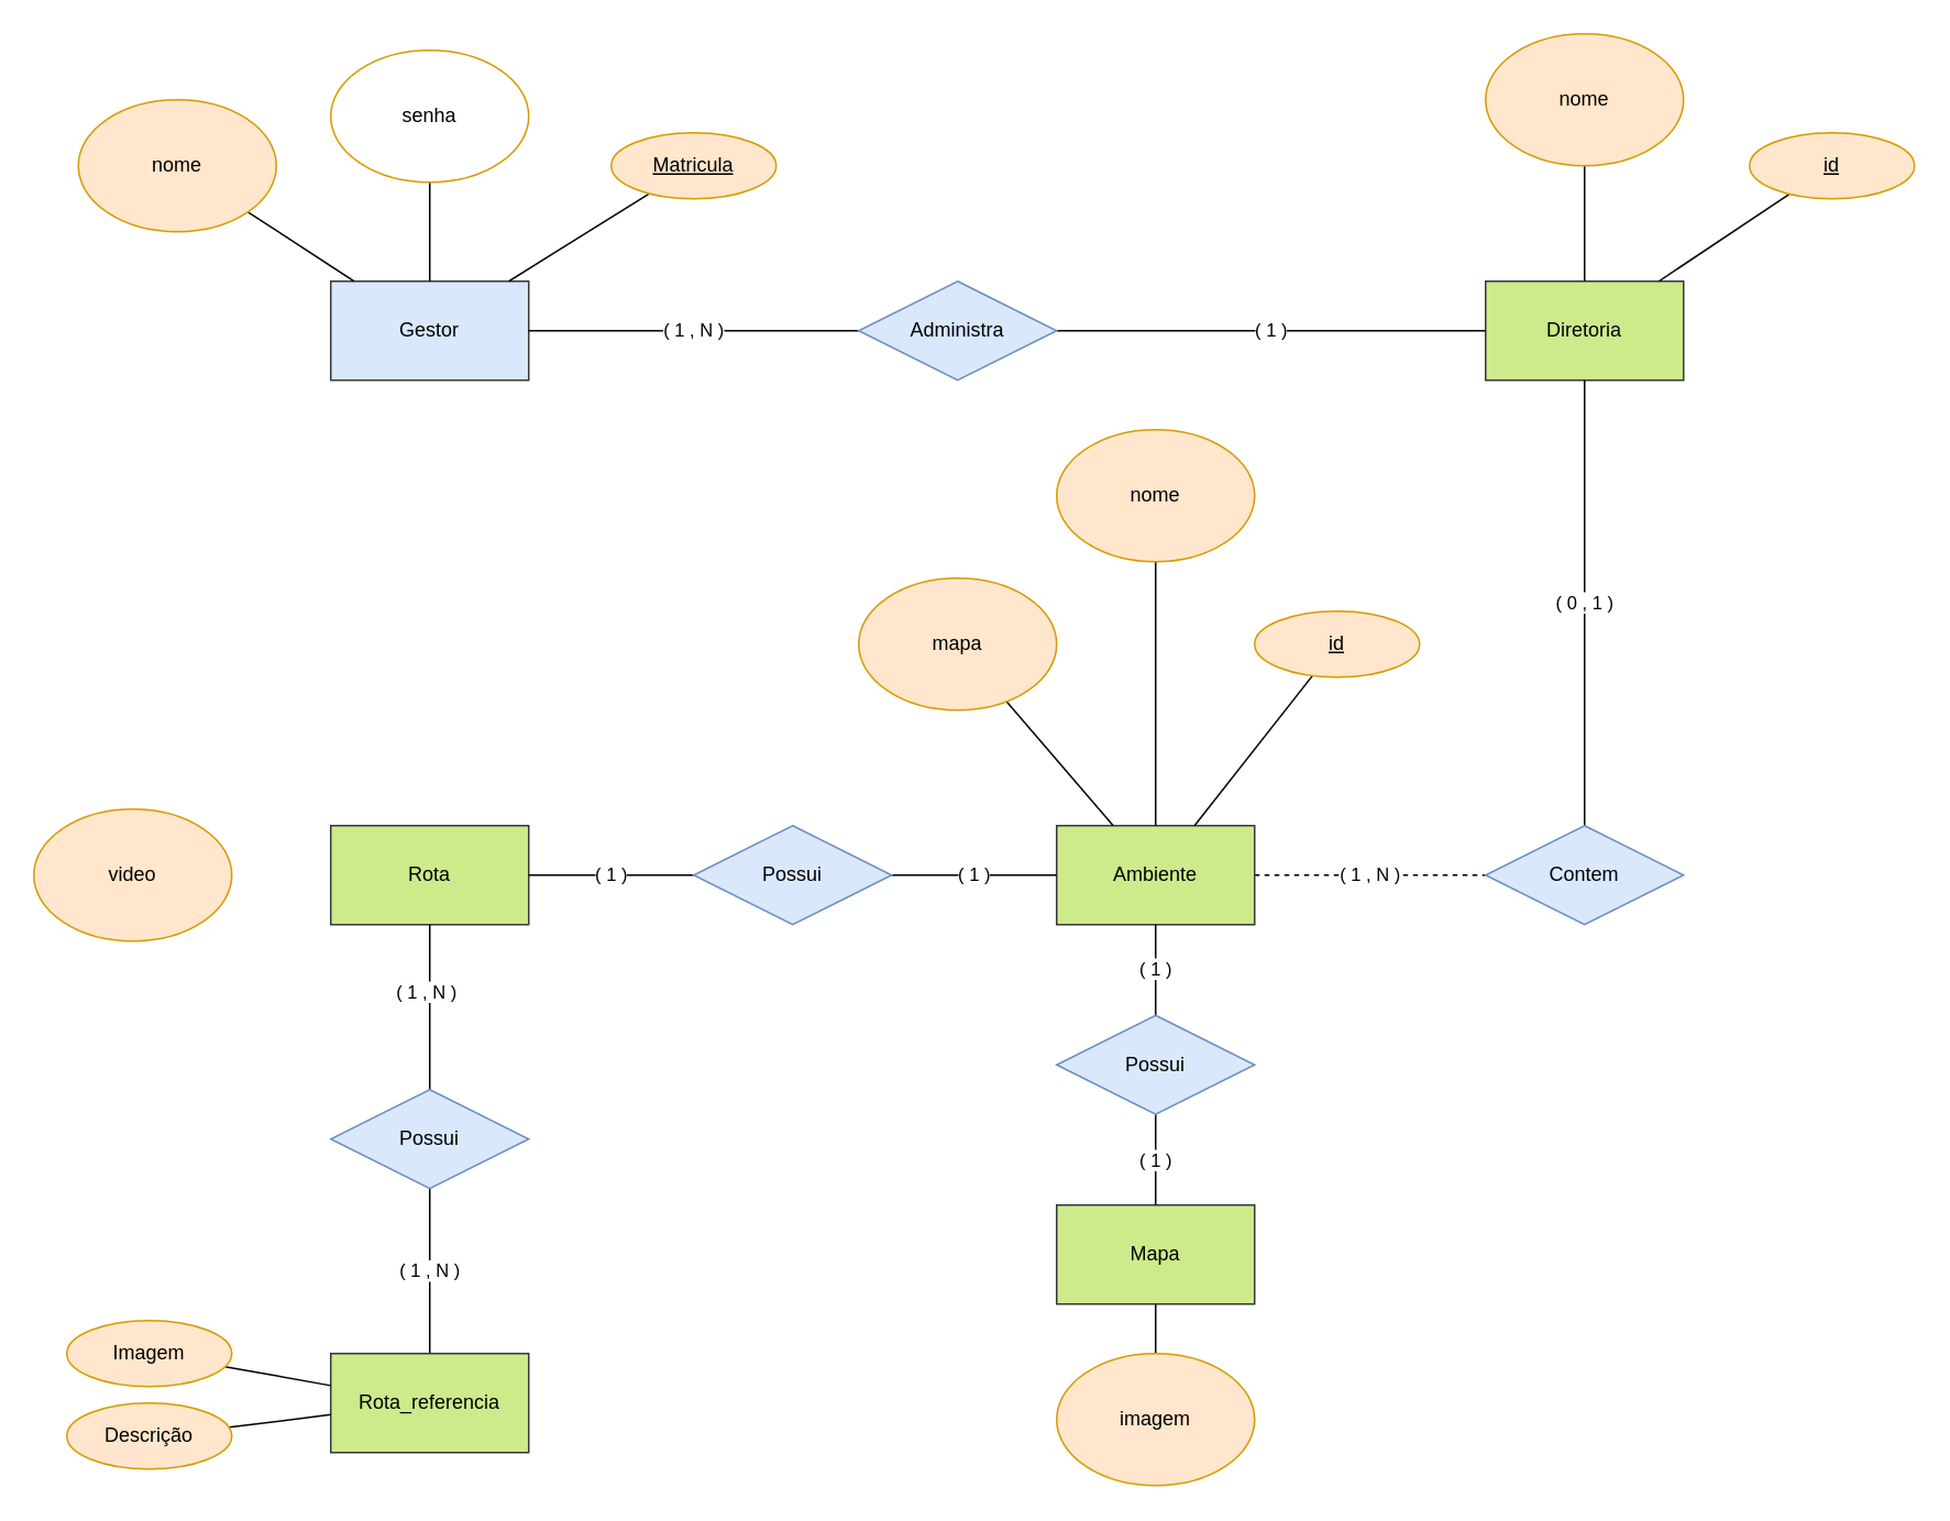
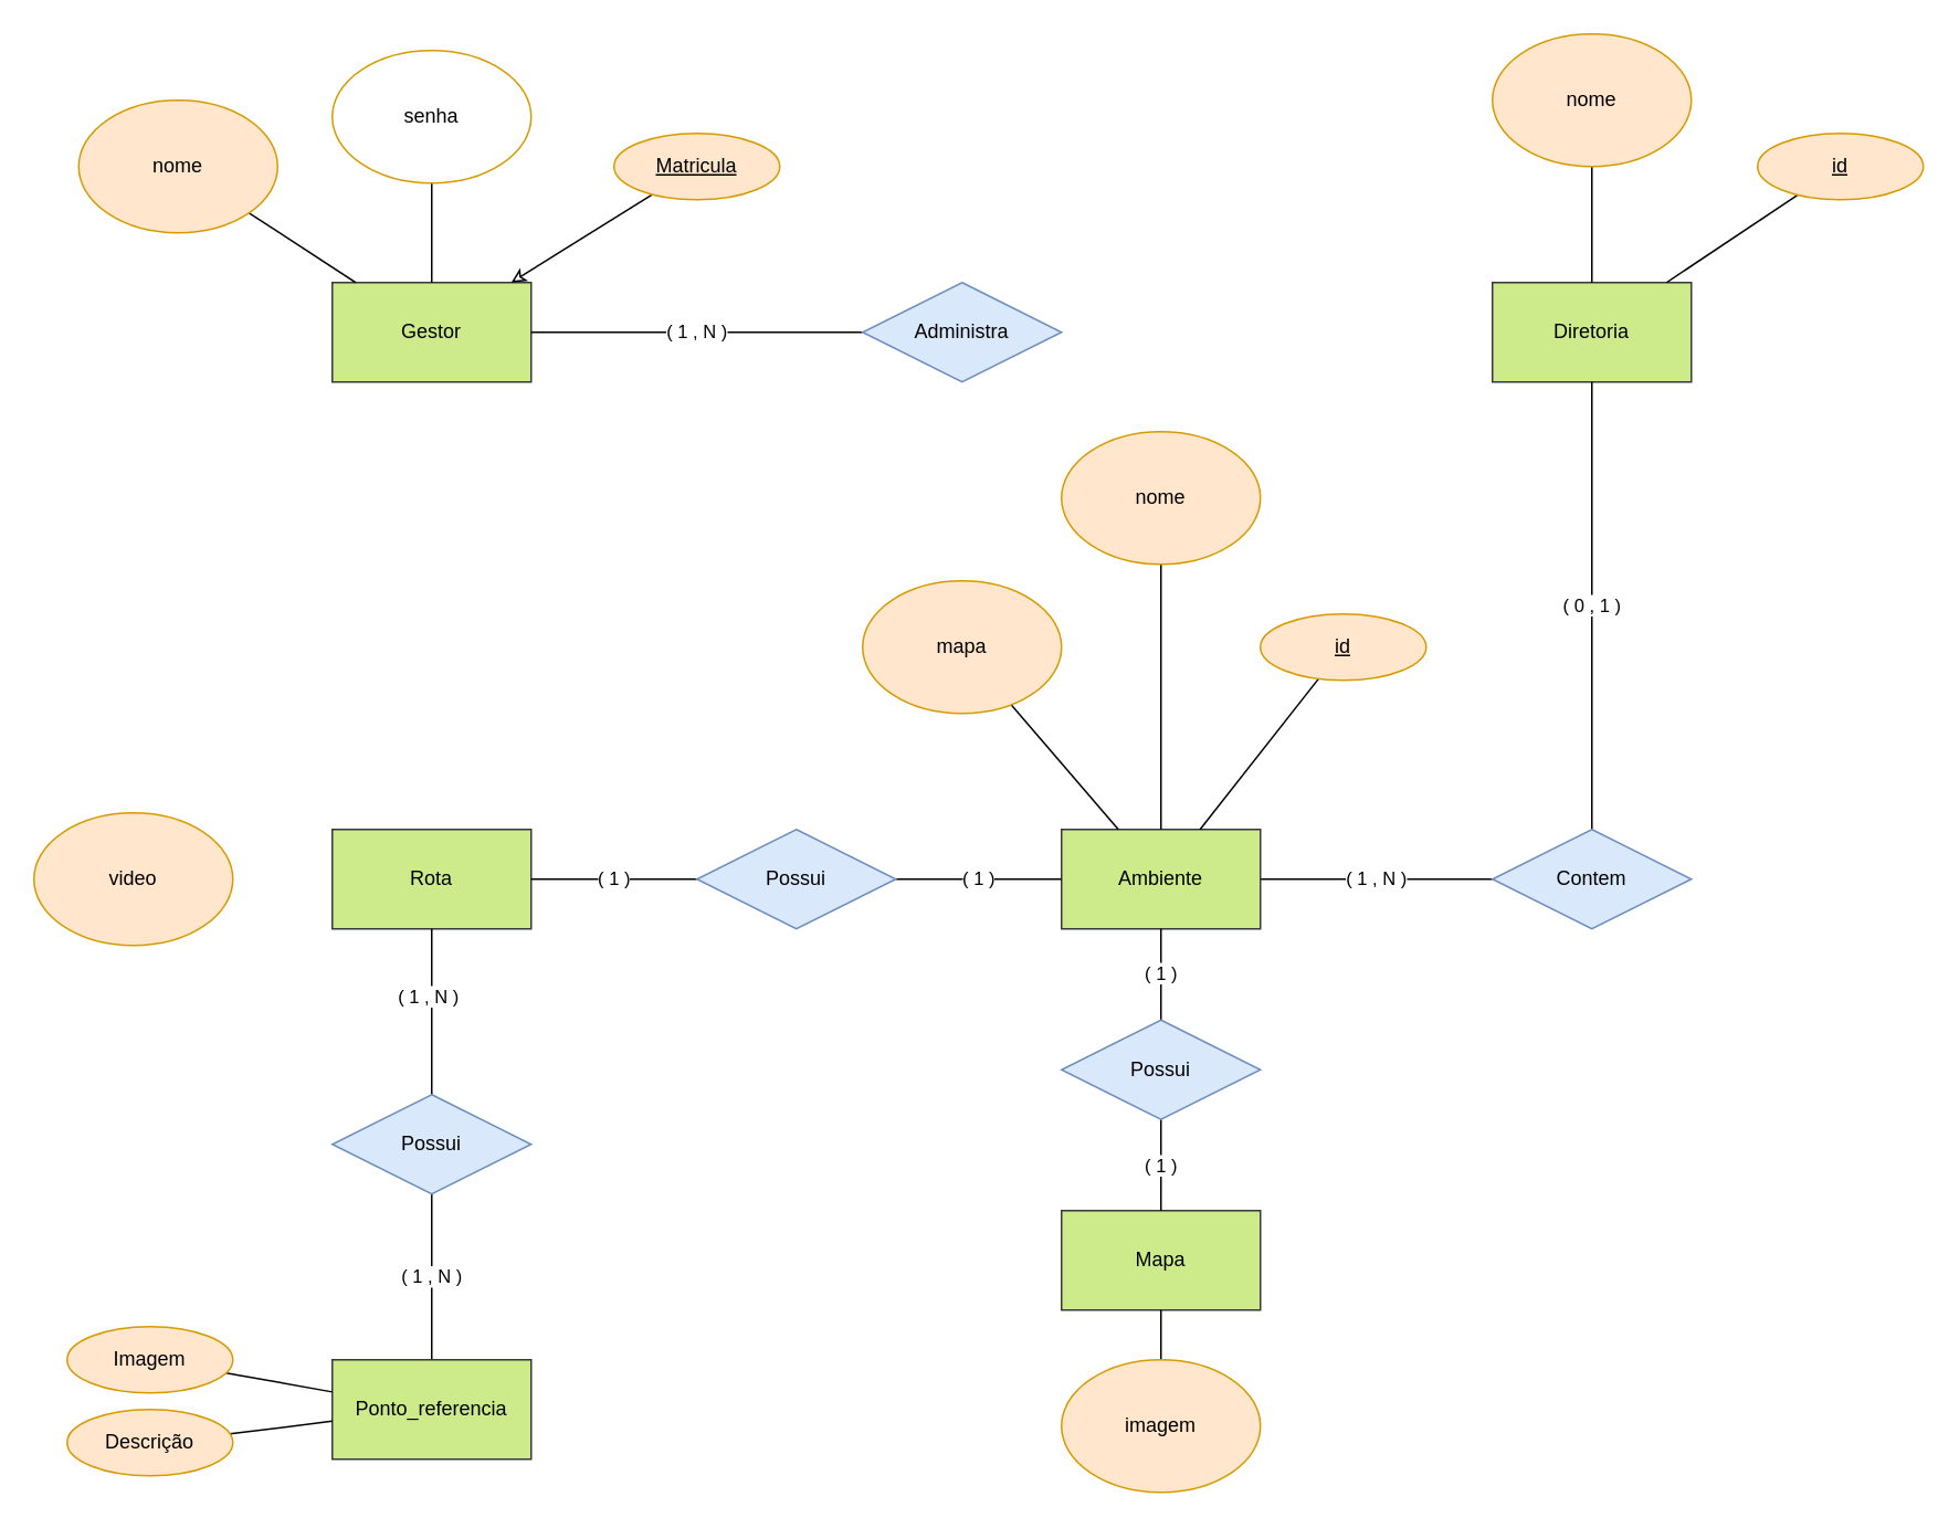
  <mxCell id="0" />
  <mxCell id="1" parent="0" />
- <mxCell id="2" value="( 1 , N )" style="edgeStyle=none;rounded=0;orthogonalLoop=1;jettySize=auto;html=1;endArrow=none;endFill=0;dashed=1;" parent="1" source="3" target="26" edge="1"><mxGeometry relative="1" as="geometry" /></mxCell>
+ <mxCell id="2" value="( 1 , N )" style="edgeStyle=none;rounded=0;orthogonalLoop=1;jettySize=auto;html=1;endArrow=none;endFill=0;" parent="1" source="3" target="26" edge="1"><mxGeometry relative="1" as="geometry" /></mxCell>
  <mxCell id="3" value="Ambiente" style="rounded=0;whiteSpace=wrap;html=1;fillColor=#cdeb8b;strokeColor=#36393d;" parent="1" vertex="1"><mxGeometry x="640" y="500" width="120" height="60" as="geometry" /></mxCell>
  <mxCell id="4" value="Mapa" style="rounded=0;whiteSpace=wrap;html=1;fillColor=#cdeb8b;strokeColor=#36393d;" parent="1" vertex="1"><mxGeometry x="640" y="730" width="120" height="60" as="geometry" /></mxCell>
  <mxCell id="5" value="Rota" style="rounded=0;whiteSpace=wrap;html=1;fillColor=#cdeb8b;strokeColor=#36393d;" parent="1" vertex="1"><mxGeometry x="200" y="500" width="120" height="60" as="geometry" /></mxCell>
  <mxCell id="6" value="Diretoria" style="rounded=0;whiteSpace=wrap;html=1;fillColor=#cdeb8b;strokeColor=#36393d;" parent="1" vertex="1"><mxGeometry x="900" y="170" width="120" height="60" as="geometry" /></mxCell>
- <mxCell id="7" value="Gestor" style="rounded=0;whiteSpace=wrap;html=1;fillColor=#dae8fc;strokeColor=#36393d;" parent="1" vertex="1"><mxGeometry x="200" y="170" width="120" height="60" as="geometry" /></mxCell>
+ <mxCell id="7" value="Gestor" style="rounded=0;whiteSpace=wrap;html=1;fillColor=#cdeb8b;strokeColor=#36393d;" parent="1" vertex="1"><mxGeometry x="200" y="170" width="120" height="60" as="geometry" /></mxCell>
  <mxCell id="8" style="edgeStyle=none;rounded=0;orthogonalLoop=1;jettySize=auto;html=1;endArrow=none;endFill=0;" parent="1" source="9" target="4" edge="1"><mxGeometry relative="1" as="geometry" /></mxCell>
  <mxCell id="9" value="imagem" style="ellipse;whiteSpace=wrap;html=1;fillColor=#ffe6cc;strokeColor=#d79b00;" parent="1" vertex="1"><mxGeometry x="640" y="820" width="120" height="80" as="geometry" /></mxCell>
  <mxCell id="10" value="video" style="ellipse;whiteSpace=wrap;html=1;fillColor=#ffe6cc;strokeColor=#d79b00;" parent="1" vertex="1"><mxGeometry x="20" y="490" width="120" height="80" as="geometry" /></mxCell>
  <mxCell id="11" style="edgeStyle=none;rounded=0;orthogonalLoop=1;jettySize=auto;html=1;endArrow=none;endFill=0;" parent="1" source="12" target="7" edge="1"><mxGeometry relative="1" as="geometry" /></mxCell>
  <mxCell id="12" value="nome" style="ellipse;whiteSpace=wrap;html=1;fillColor=#ffe6cc;strokeColor=#d79b00;" parent="1" vertex="1"><mxGeometry x="47" y="60" width="120" height="80" as="geometry" /></mxCell>
  <mxCell id="13" style="edgeStyle=none;rounded=0;orthogonalLoop=1;jettySize=auto;html=1;endArrow=none;endFill=0;" parent="1" source="14" target="7" edge="1"><mxGeometry relative="1" as="geometry" /></mxCell>
  <mxCell id="14" value="senha" style="ellipse;whiteSpace=wrap;html=1;fillColor=#ffffff;strokeColor=#d79b00;" parent="1" vertex="1"><mxGeometry x="200" y="30" width="120" height="80" as="geometry" /></mxCell>
  <mxCell id="15" style="edgeStyle=none;rounded=0;orthogonalLoop=1;jettySize=auto;html=1;endArrow=none;endFill=0;" parent="1" source="16" target="3" edge="1"><mxGeometry relative="1" as="geometry" /></mxCell>
  <mxCell id="16" value="nome" style="ellipse;whiteSpace=wrap;html=1;fillColor=#ffe6cc;strokeColor=#d79b00;" parent="1" vertex="1"><mxGeometry x="640" y="260" width="120" height="80" as="geometry" /></mxCell>
  <mxCell id="17" style="edgeStyle=none;rounded=0;orthogonalLoop=1;jettySize=auto;html=1;endArrow=none;endFill=0;" parent="1" source="18" target="3" edge="1"><mxGeometry relative="1" as="geometry" /></mxCell>
  <mxCell id="18" value="mapa" style="ellipse;whiteSpace=wrap;html=1;fillColor=#ffe6cc;strokeColor=#d79b00;" parent="1" vertex="1"><mxGeometry x="520" y="350" width="120" height="80" as="geometry" /></mxCell>
  <mxCell id="19" style="edgeStyle=none;rounded=0;orthogonalLoop=1;jettySize=auto;html=1;endArrow=none;endFill=0;" parent="1" source="20" target="6" edge="1"><mxGeometry relative="1" as="geometry" /></mxCell>
  <mxCell id="20" value="nome" style="ellipse;whiteSpace=wrap;html=1;fillColor=#ffe6cc;strokeColor=#d79b00;" parent="1" vertex="1"><mxGeometry x="900" y="20" width="120" height="80" as="geometry" /></mxCell>
  <mxCell id="21" style="edgeStyle=none;rounded=0;orthogonalLoop=1;jettySize=auto;html=1;endArrow=none;endFill=0;" parent="1" source="22" target="6" edge="1"><mxGeometry relative="1" as="geometry" /></mxCell>
  <mxCell id="22" value="id" style="ellipse;whiteSpace=wrap;html=1;align=center;fontStyle=4;fillColor=#ffe6cc;strokeColor=#d79b00;" parent="1" vertex="1"><mxGeometry x="1060" y="80" width="100" height="40" as="geometry" /></mxCell>
  <mxCell id="23" style="edgeStyle=none;rounded=0;orthogonalLoop=1;jettySize=auto;html=1;endArrow=none;endFill=0;" parent="1" source="24" target="3" edge="1"><mxGeometry relative="1" as="geometry" /></mxCell>
  <mxCell id="24" value="id" style="ellipse;whiteSpace=wrap;html=1;align=center;fontStyle=4;fillColor=#ffe6cc;strokeColor=#d79b00;" parent="1" vertex="1"><mxGeometry x="760" y="370" width="100" height="40" as="geometry" /></mxCell>
  <mxCell id="25" value="( 0 , 1 )" style="edgeStyle=none;rounded=0;orthogonalLoop=1;jettySize=auto;html=1;endArrow=none;endFill=0;" parent="1" source="26" target="6" edge="1"><mxGeometry relative="1" as="geometry" /></mxCell>
  <mxCell id="26" value="Contem" style="shape=rhombus;perimeter=rhombusPerimeter;whiteSpace=wrap;html=1;align=center;fillColor=#dae8fc;strokeColor=#6c8ebf;" parent="1" vertex="1"><mxGeometry x="900" y="500" width="120" height="60" as="geometry" /></mxCell>
  <mxCell id="27" value="( 1 )" style="edgeStyle=none;rounded=0;orthogonalLoop=1;jettySize=auto;html=1;endArrow=none;endFill=0;" parent="1" source="29" target="3" edge="1"><mxGeometry relative="1" as="geometry" /></mxCell>
  <mxCell id="28" value="( 1 )" style="edgeStyle=none;rounded=0;orthogonalLoop=1;jettySize=auto;html=1;endArrow=none;endFill=0;" parent="1" source="29" target="5" edge="1"><mxGeometry relative="1" as="geometry" /></mxCell>
  <mxCell id="29" value="Possui" style="shape=rhombus;perimeter=rhombusPerimeter;whiteSpace=wrap;html=1;align=center;fillColor=#dae8fc;strokeColor=#6c8ebf;" parent="1" vertex="1"><mxGeometry x="420" y="500" width="120" height="60" as="geometry" /></mxCell>
  <mxCell id="30" value="( 1 , N )" style="edgeStyle=none;rounded=0;orthogonalLoop=1;jettySize=auto;html=1;endArrow=none;endFill=0;" parent="1" source="32" target="7" edge="1"><mxGeometry relative="1" as="geometry" /></mxCell>
- <mxCell id="31" value="( 1 )" style="edgeStyle=none;rounded=0;orthogonalLoop=1;jettySize=auto;html=1;endArrow=none;endFill=0;" parent="1" source="32" target="6" edge="1"><mxGeometry relative="1" as="geometry" /></mxCell>
  <mxCell id="32" value="Administra" style="shape=rhombus;perimeter=rhombusPerimeter;whiteSpace=wrap;html=1;align=center;fillColor=#dae8fc;strokeColor=#6c8ebf;" parent="1" vertex="1"><mxGeometry x="520" y="170" width="120" height="60" as="geometry" /></mxCell>
  <mxCell id="33" value="( 1 )" style="rounded=0;orthogonalLoop=1;jettySize=auto;html=1;endArrow=none;endFill=0;" parent="1" source="35" target="3" edge="1"><mxGeometry relative="1" as="geometry" /></mxCell>
  <mxCell id="34" value="( 1 )" style="rounded=0;orthogonalLoop=1;jettySize=auto;html=1;endArrow=none;endFill=0;" parent="1" source="35" target="4" edge="1"><mxGeometry relative="1" as="geometry" /></mxCell>
  <mxCell id="35" value="Possui" style="shape=rhombus;perimeter=rhombusPerimeter;whiteSpace=wrap;html=1;align=center;fillColor=#dae8fc;strokeColor=#6c8ebf;" parent="1" vertex="1"><mxGeometry x="640" y="615" width="120" height="60" as="geometry" /></mxCell>
- <mxCell id="36" style="edgeStyle=none;rounded=0;orthogonalLoop=1;jettySize=auto;html=1;endArrow=none;endFill=0;" parent="1" source="37" target="7" edge="1"><mxGeometry relative="1" as="geometry" /></mxCell>
+ <mxCell id="36" style="edgeStyle=none;rounded=0;orthogonalLoop=1;jettySize=auto;html=1;endArrow=classic;endFill=0;" parent="1" source="37" target="7" edge="1"><mxGeometry relative="1" as="geometry" /></mxCell>
  <mxCell id="37" value="Matricula" style="ellipse;whiteSpace=wrap;html=1;align=center;fillColor=#ffe6cc;strokeColor=#d79b00;fontStyle=4" parent="1" vertex="1"><mxGeometry x="370" y="80" width="100" height="40" as="geometry" /></mxCell>
  <mxCell id="38" style="rounded=0;orthogonalLoop=1;jettySize=auto;html=1;endArrow=none;endFill=0;" parent="1" source="41" target="5" edge="1"><mxGeometry relative="1" as="geometry" /></mxCell>
  <mxCell id="39" value="( 1 , N )" style="edgeLabel;html=1;align=center;verticalAlign=middle;resizable=0;points=[];" parent="38" connectable="0" vertex="1"><mxGeometry x="0.2" y="3" relative="1" as="geometry"><mxPoint as="offset" /></mxGeometry></mxCell>
  <mxCell id="40" value="( 1 , N )" style="edgeStyle=none;rounded=0;orthogonalLoop=1;jettySize=auto;html=1;endArrow=none;endFill=0;" parent="1" source="41" target="42" edge="1"><mxGeometry relative="1" as="geometry" /></mxCell>
  <mxCell id="41" value="Possui" style="shape=rhombus;perimeter=rhombusPerimeter;whiteSpace=wrap;html=1;align=center;fillColor=#dae8fc;strokeColor=#6c8ebf;" parent="1" vertex="1"><mxGeometry x="200" y="660" width="120" height="60" as="geometry" /></mxCell>
- <mxCell id="42" value="Rota_referencia" style="rounded=0;whiteSpace=wrap;html=1;fillColor=#cdeb8b;strokeColor=#36393d;" parent="1" vertex="1"><mxGeometry x="200" y="820" width="120" height="60" as="geometry" /></mxCell>
+ <mxCell id="42" value="Ponto_referencia" style="rounded=0;whiteSpace=wrap;html=1;fillColor=#cdeb8b;strokeColor=#36393d;" parent="1" vertex="1"><mxGeometry x="200" y="820" width="120" height="60" as="geometry" /></mxCell>
  <mxCell id="43" style="edgeStyle=none;rounded=0;orthogonalLoop=1;jettySize=auto;html=1;endArrow=none;endFill=0;" parent="1" source="44" target="42" edge="1"><mxGeometry relative="1" as="geometry" /></mxCell>
  <mxCell id="44" value="Imagem" style="ellipse;whiteSpace=wrap;html=1;align=center;fillColor=#ffe6cc;strokeColor=#d79b00;" parent="1" vertex="1"><mxGeometry x="40" y="800" width="100" height="40" as="geometry" /></mxCell>
  <mxCell id="45" style="edgeStyle=none;rounded=0;orthogonalLoop=1;jettySize=auto;html=1;endArrow=none;endFill=0;" parent="1" source="46" target="42" edge="1"><mxGeometry relative="1" as="geometry" /></mxCell>
  <mxCell id="46" value="Descrição" style="ellipse;whiteSpace=wrap;html=1;align=center;fillColor=#ffe6cc;strokeColor=#d79b00;" parent="1" vertex="1"><mxGeometry x="40" y="850" width="100" height="40" as="geometry" /></mxCell>
